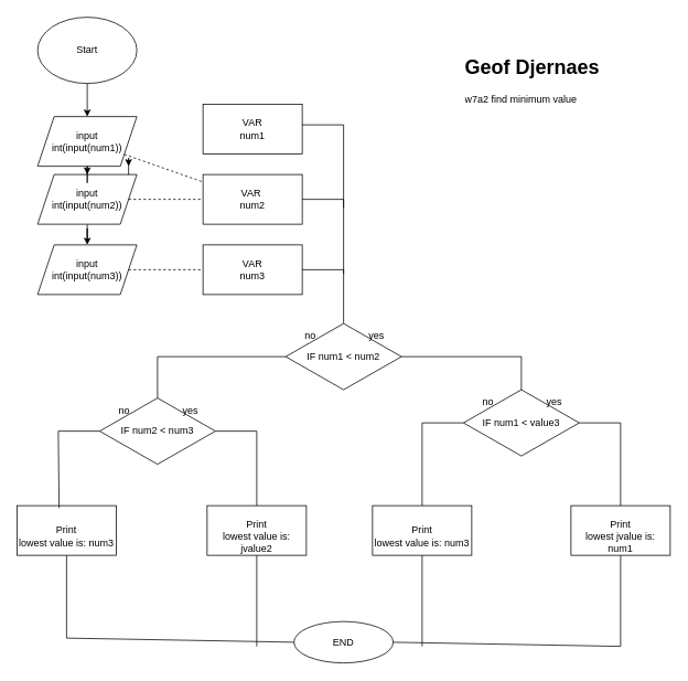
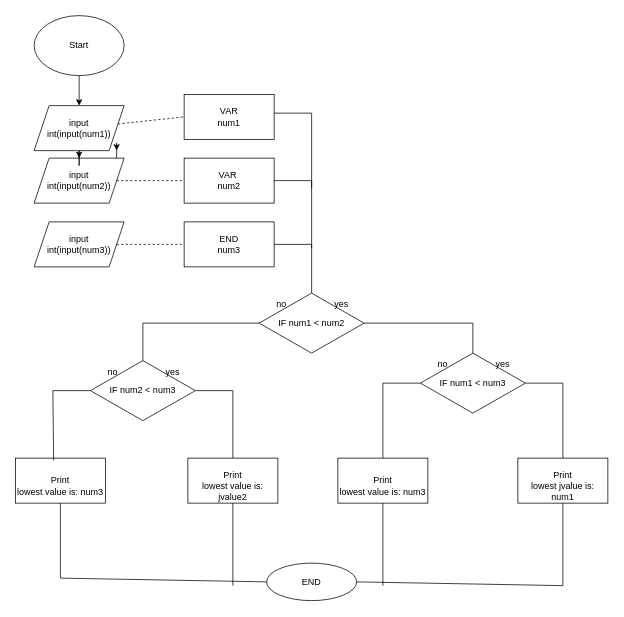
  <mxCell id="0" />
  <mxCell id="1" parent="0" />
  <mxCell id="2" value="" style="edgeStyle=orthogonalEdgeStyle;rounded=0;orthogonalLoop=1;jettySize=auto;html=1;" edge="1" parent="1" source="3" target="9"><mxGeometry relative="1" as="geometry" /></mxCell>
  <mxCell id="3" value="Start" style="ellipse;whiteSpace=wrap;html=1;" vertex="1" parent="1"><mxGeometry x="45" y="20" width="120" height="80" as="geometry" /></mxCell>
  <mxCell id="4" value="input&lt;div&gt;int(input(num3))&lt;/div&gt;" style="shape=parallelogram;perimeter=parallelogramPerimeter;whiteSpace=wrap;html=1;fixedSize=1;" vertex="1" parent="1"><mxGeometry x="45" y="295" width="120" height="60" as="geometry" /></mxCell>
- <mxCell id="5" value="" style="edgeStyle=orthogonalEdgeStyle;rounded=0;orthogonalLoop=1;jettySize=auto;html=1;" edge="1" parent="1" source="7" target="4"><mxGeometry relative="1" as="geometry" /></mxCell>
  <mxCell id="6" style="edgeStyle=orthogonalEdgeStyle;rounded=0;orthogonalLoop=1;jettySize=auto;html=1;exitX=1;exitY=0.5;exitDx=0;exitDy=0;" edge="1" parent="1" source="7"><mxGeometry relative="1" as="geometry"><mxPoint x="155" y="200" as="targetPoint" /></mxGeometry></mxCell>
  <mxCell id="7" value="input&lt;div&gt;int(input(num2))&lt;/div&gt;" style="shape=parallelogram;perimeter=parallelogramPerimeter;whiteSpace=wrap;html=1;fixedSize=1;" vertex="1" parent="1"><mxGeometry x="45" y="210" width="120" height="60" as="geometry" /></mxCell>
  <mxCell id="8" value="" style="edgeStyle=orthogonalEdgeStyle;rounded=0;orthogonalLoop=1;jettySize=auto;html=1;" edge="1" parent="1" source="9" target="7"><mxGeometry relative="1" as="geometry" /></mxCell>
  <mxCell id="9" value="input&lt;div&gt;int(input(num1))&lt;/div&gt;" style="shape=parallelogram;perimeter=parallelogramPerimeter;whiteSpace=wrap;html=1;fixedSize=1;" vertex="1" parent="1"><mxGeometry x="45" y="140" width="120" height="60" as="geometry" /></mxCell>
- <mxCell id="10" value="VAR&lt;div&gt;num3&lt;/div&gt;" style="rounded=0;whiteSpace=wrap;html=1;" vertex="1" parent="1"><mxGeometry x="245" y="295" width="120" height="60" as="geometry" /></mxCell>
+ <mxCell id="10" value="END&lt;div&gt;num3&lt;/div&gt;" style="rounded=0;whiteSpace=wrap;html=1;" vertex="1" parent="1"><mxGeometry x="245" y="295" width="120" height="60" as="geometry" /></mxCell>
  <mxCell id="11" value="VAR&amp;nbsp;&lt;div&gt;num2&lt;/div&gt;" style="rounded=0;whiteSpace=wrap;html=1;" vertex="1" parent="1"><mxGeometry x="245" y="210" width="120" height="60" as="geometry" /></mxCell>
  <mxCell id="12" value="VAR&lt;div&gt;num1&lt;/div&gt;" style="rounded=0;whiteSpace=wrap;html=1;" vertex="1" parent="1"><mxGeometry x="245" y="125" width="120" height="60" as="geometry" /></mxCell>
  <mxCell id="13" value="IF num1 &amp;lt; num2" style="rhombus;whiteSpace=wrap;html=1;" vertex="1" parent="1"><mxGeometry x="345" y="390" width="140" height="80" as="geometry" /></mxCell>
  <mxCell id="14" value="&lt;div&gt;&lt;br&gt;&lt;/div&gt;&lt;div&gt;Print&lt;/div&gt;lowest value is: jvalue2" style="rounded=0;whiteSpace=wrap;html=1;" vertex="1" parent="1"><mxGeometry x="250" y="610" width="120" height="60" as="geometry" /></mxCell>
  <mxCell id="15" value="&lt;div&gt;&lt;br&gt;&lt;/div&gt;&lt;div&gt;Print&lt;/div&gt;lowest value is: num3" style="rounded=0;whiteSpace=wrap;html=1;" vertex="1" parent="1"><mxGeometry x="20" y="610" width="120" height="60" as="geometry" /></mxCell>
  <mxCell id="16" value="&lt;div&gt;&lt;br&gt;&lt;/div&gt;&lt;div&gt;Print&lt;/div&gt;lowest value is:&amp;nbsp;num3" style="rounded=0;whiteSpace=wrap;html=1;" vertex="1" parent="1"><mxGeometry x="450" y="610" width="120" height="60" as="geometry" /></mxCell>
  <mxCell id="17" value="&lt;div&gt;&lt;br&gt;&lt;/div&gt;&lt;div&gt;Print&lt;/div&gt;lowest jvalue is:&lt;div&gt;num1&lt;/div&gt;" style="rounded=0;whiteSpace=wrap;html=1;" vertex="1" parent="1"><mxGeometry x="690" y="610" width="120" height="60" as="geometry" /></mxCell>
  <mxCell id="18" value="END" style="ellipse;whiteSpace=wrap;html=1;" vertex="1" parent="1"><mxGeometry x="355" y="750" width="120" height="50" as="geometry" /></mxCell>
- <mxCell id="19" value="IF num1 &amp;lt; value3" style="rhombus;whiteSpace=wrap;html=1;" vertex="1" parent="1"><mxGeometry x="560" y="470" width="140" height="80" as="geometry" /></mxCell>
+ <mxCell id="19" value="IF num1 &amp;lt; num3" style="rhombus;whiteSpace=wrap;html=1;" vertex="1" parent="1"><mxGeometry x="560" y="470" width="140" height="80" as="geometry" /></mxCell>
  <mxCell id="20" value="IF num2 &amp;lt; num3" style="rhombus;whiteSpace=wrap;html=1;" vertex="1" parent="1"><mxGeometry x="120" y="480" width="140" height="80" as="geometry" /></mxCell>
  <mxCell id="21" value="no" style="text;html=1;align=center;verticalAlign=middle;whiteSpace=wrap;rounded=0;" vertex="1" parent="1"><mxGeometry x="345" y="390" width="60" height="30" as="geometry" /></mxCell>
  <mxCell id="22" value="yes" style="text;html=1;align=center;verticalAlign=middle;whiteSpace=wrap;rounded=0;" vertex="1" parent="1"><mxGeometry x="425" y="390" width="60" height="30" as="geometry" /></mxCell>
  <mxCell id="23" value="no" style="text;html=1;align=center;verticalAlign=middle;whiteSpace=wrap;rounded=0;" vertex="1" parent="1"><mxGeometry x="560" y="470" width="60" height="30" as="geometry" /></mxCell>
  <mxCell id="24" value="yes" style="text;html=1;align=center;verticalAlign=middle;whiteSpace=wrap;rounded=0;" vertex="1" parent="1"><mxGeometry x="640" y="470" width="60" height="30" as="geometry" /></mxCell>
  <mxCell id="25" value="no" style="text;html=1;align=center;verticalAlign=middle;whiteSpace=wrap;rounded=0;" vertex="1" parent="1"><mxGeometry x="120" y="480" width="60" height="30" as="geometry" /></mxCell>
  <mxCell id="26" value="yes" style="text;html=1;align=center;verticalAlign=middle;whiteSpace=wrap;rounded=0;" vertex="1" parent="1"><mxGeometry x="200" y="480" width="60" height="30" as="geometry" /></mxCell>
  <mxCell id="27" value="" style="endArrow=none;html=1;rounded=0;exitX=0;exitY=0.5;exitDx=0;exitDy=0;entryX=0.5;entryY=0;entryDx=0;entryDy=0;" edge="1" parent="1" source="13" target="20"><mxGeometry width="50" height="50" relative="1" as="geometry"><mxPoint x="390" y="420" as="sourcePoint" /><mxPoint x="440" y="370" as="targetPoint" /><Array as="points"><mxPoint x="190" y="430" /></Array></mxGeometry></mxCell>
  <mxCell id="28" value="" style="endArrow=none;html=1;rounded=0;entryX=1;entryY=0.5;entryDx=0;entryDy=0;exitX=0.5;exitY=0;exitDx=0;exitDy=0;" edge="1" parent="1" source="19" target="13"><mxGeometry width="50" height="50" relative="1" as="geometry"><mxPoint x="390" y="420" as="sourcePoint" /><mxPoint x="440" y="370" as="targetPoint" /><Array as="points"><mxPoint x="630" y="430" /></Array></mxGeometry></mxCell>
  <mxCell id="29" value="" style="endArrow=none;html=1;rounded=0;exitX=0.425;exitY=0.05;exitDx=0;exitDy=0;exitPerimeter=0;entryX=0;entryY=0.5;entryDx=0;entryDy=0;" edge="1" parent="1" source="15" target="20"><mxGeometry width="50" height="50" relative="1" as="geometry"><mxPoint x="390" y="420" as="sourcePoint" /><mxPoint x="440" y="370" as="targetPoint" /><Array as="points"><mxPoint x="70" y="520" /></Array></mxGeometry></mxCell>
  <mxCell id="30" value="" style="endArrow=none;html=1;rounded=0;exitX=0.5;exitY=0;exitDx=0;exitDy=0;entryX=0;entryY=0.5;entryDx=0;entryDy=0;" edge="1" parent="1" source="16" target="19"><mxGeometry width="50" height="50" relative="1" as="geometry"><mxPoint x="390" y="420" as="sourcePoint" /><mxPoint x="440" y="370" as="targetPoint" /><Array as="points"><mxPoint x="510" y="510" /></Array></mxGeometry></mxCell>
  <mxCell id="31" value="" style="endArrow=none;html=1;rounded=0;entryX=1;entryY=0.5;entryDx=0;entryDy=0;exitX=0.5;exitY=0;exitDx=0;exitDy=0;" edge="1" parent="1" source="14" target="20"><mxGeometry width="50" height="50" relative="1" as="geometry"><mxPoint x="390" y="420" as="sourcePoint" /><mxPoint x="440" y="370" as="targetPoint" /><Array as="points"><mxPoint x="310" y="520" /></Array></mxGeometry></mxCell>
  <mxCell id="32" value="" style="endArrow=none;html=1;rounded=0;exitX=1;exitY=0.5;exitDx=0;exitDy=0;entryX=0.5;entryY=0;entryDx=0;entryDy=0;" edge="1" parent="1" source="19" target="17"><mxGeometry width="50" height="50" relative="1" as="geometry"><mxPoint x="390" y="420" as="sourcePoint" /><mxPoint x="440" y="370" as="targetPoint" /><Array as="points"><mxPoint x="750" y="510" /></Array></mxGeometry></mxCell>
  <mxCell id="33" value="" style="endArrow=none;dashed=1;html=1;rounded=0;entryX=0;entryY=0.5;entryDx=0;entryDy=0;" edge="1" parent="1" source="4" target="10"><mxGeometry width="50" height="50" relative="1" as="geometry"><mxPoint x="175" y="325" as="sourcePoint" /><mxPoint x="215" y="280" as="targetPoint" /></mxGeometry></mxCell>
  <mxCell id="34" value="" style="endArrow=none;dashed=1;html=1;rounded=0;entryX=0;entryY=0.5;entryDx=0;entryDy=0;exitX=1;exitY=0.5;exitDx=0;exitDy=0;" edge="1" parent="1" source="7" target="11"><mxGeometry width="50" height="50" relative="1" as="geometry"><mxPoint x="215" y="300" as="sourcePoint" /><mxPoint x="285" y="300" as="targetPoint" /></mxGeometry></mxCell>
- <mxCell id="35" value="" style="endArrow=none;dashed=1;html=1;rounded=0;" edge="1" parent="1" source="9" target="11"><mxGeometry width="50" height="50" relative="1" as="geometry"><mxPoint x="215" y="235" as="sourcePoint" /><mxPoint x="285" y="230" as="targetPoint" /></mxGeometry></mxCell>
+ <mxCell id="35" value="" style="endArrow=none;dashed=1;html=1;rounded=0;entryX=0;entryY=0.5;entryDx=0;entryDy=0;" edge="1" parent="1" source="9" target="12"><mxGeometry width="50" height="50" relative="1" as="geometry"><mxPoint x="215" y="235" as="sourcePoint" /><mxPoint x="285" y="230" as="targetPoint" /></mxGeometry></mxCell>
  <mxCell id="36" value="" style="endArrow=none;html=1;rounded=0;entryX=1;entryY=0.5;entryDx=0;entryDy=0;exitX=0.5;exitY=0;exitDx=0;exitDy=0;" edge="1" parent="1" source="13" target="10"><mxGeometry width="50" height="50" relative="1" as="geometry"><mxPoint x="400" y="390" as="sourcePoint" /><mxPoint x="425" y="370" as="targetPoint" /><Array as="points"><mxPoint x="415" y="325" /></Array></mxGeometry></mxCell>
  <mxCell id="37" value="" style="endArrow=none;html=1;rounded=0;entryX=1;entryY=0.5;entryDx=0;entryDy=0;" edge="1" parent="1"><mxGeometry width="50" height="50" relative="1" as="geometry"><mxPoint x="415" y="330" as="sourcePoint" /><mxPoint x="365" y="240" as="targetPoint" /><Array as="points"><mxPoint x="415" y="240" /></Array></mxGeometry></mxCell>
  <mxCell id="38" value="" style="endArrow=none;html=1;rounded=0;entryX=1;entryY=0.5;entryDx=0;entryDy=0;" edge="1" parent="1"><mxGeometry width="50" height="50" relative="1" as="geometry"><mxPoint x="415" y="250" as="sourcePoint" /><mxPoint x="365" y="150" as="targetPoint" /><Array as="points"><mxPoint x="415" y="150" /></Array></mxGeometry></mxCell>
  <mxCell id="39" value="" style="endArrow=none;html=1;rounded=0;entryX=0.5;entryY=1;entryDx=0;entryDy=0;exitX=1;exitY=0.5;exitDx=0;exitDy=0;" edge="1" parent="1" source="18" target="17"><mxGeometry width="50" height="50" relative="1" as="geometry"><mxPoint x="525.577" y="783.269" as="sourcePoint" /><mxPoint x="580" y="730" as="targetPoint" /><Array as="points"><mxPoint x="750" y="780" /></Array></mxGeometry></mxCell>
  <mxCell id="40" value="" style="endArrow=none;html=1;rounded=0;exitX=0.5;exitY=1;exitDx=0;exitDy=0;entryX=0;entryY=0.5;entryDx=0;entryDy=0;" edge="1" parent="1" source="15" target="18"><mxGeometry width="50" height="50" relative="1" as="geometry"><mxPoint x="390" y="710" as="sourcePoint" /><mxPoint x="300" y="770" as="targetPoint" /><Array as="points"><mxPoint x="80" y="770" /></Array></mxGeometry></mxCell>
  <mxCell id="41" value="" style="endArrow=none;html=1;rounded=0;exitX=0.5;exitY=1;exitDx=0;exitDy=0;" edge="1" parent="1" source="14"><mxGeometry width="50" height="50" relative="1" as="geometry"><mxPoint x="390" y="710" as="sourcePoint" /><mxPoint x="310" y="780" as="targetPoint" /></mxGeometry></mxCell>
  <mxCell id="42" value="" style="endArrow=none;html=1;rounded=0;exitX=0.5;exitY=1;exitDx=0;exitDy=0;" edge="1" parent="1" source="16"><mxGeometry width="50" height="50" relative="1" as="geometry"><mxPoint x="390" y="710" as="sourcePoint" /><mxPoint x="510" y="780" as="targetPoint" /></mxGeometry></mxCell>
- <mxCell id="43" value="&lt;h1 style=&quot;margin-top: 0px;&quot;&gt;Geof Djernaes&lt;/h1&gt;&lt;div&gt;w7a2 find minimum value&lt;/div&gt;" style="text;html=1;whiteSpace=wrap;overflow=hidden;rounded=0;" vertex="1" parent="1"><mxGeometry x="560" y="60" width="180" height="120" as="geometry" /></mxCell>
